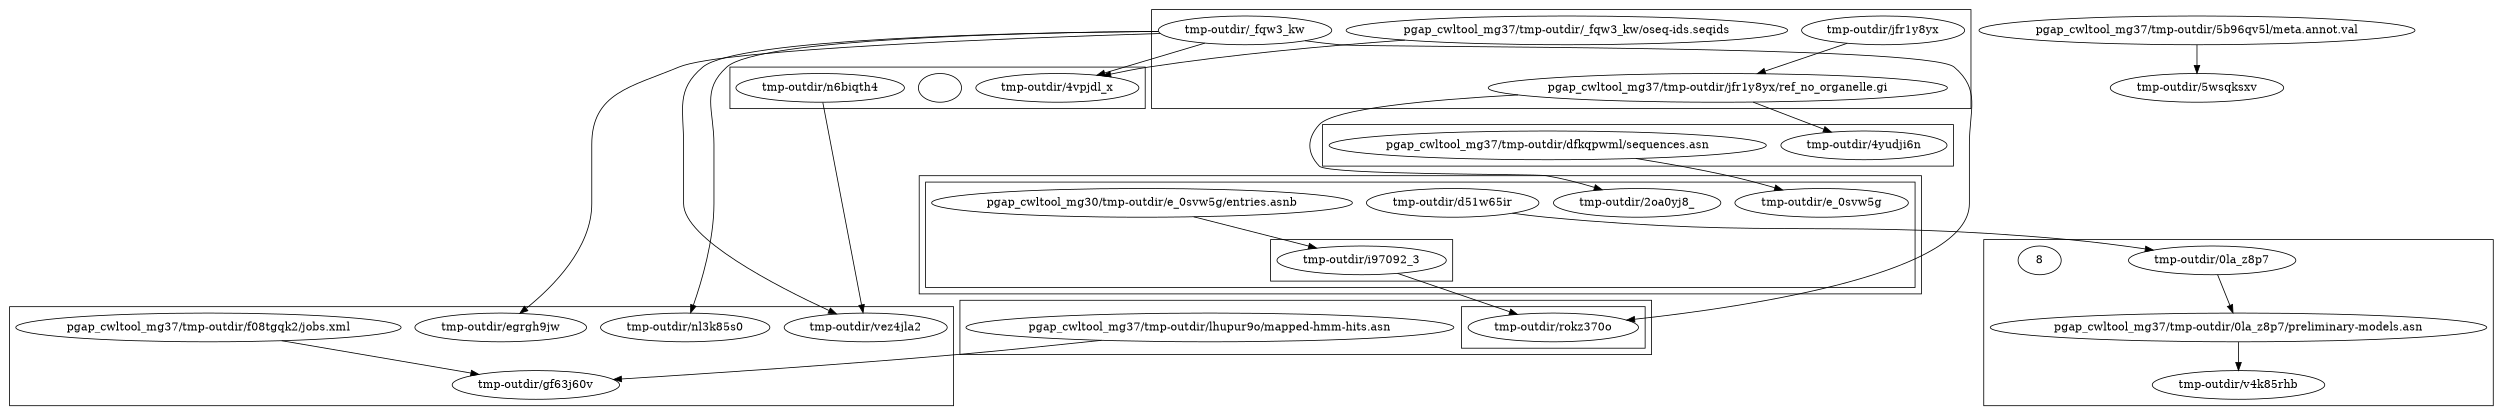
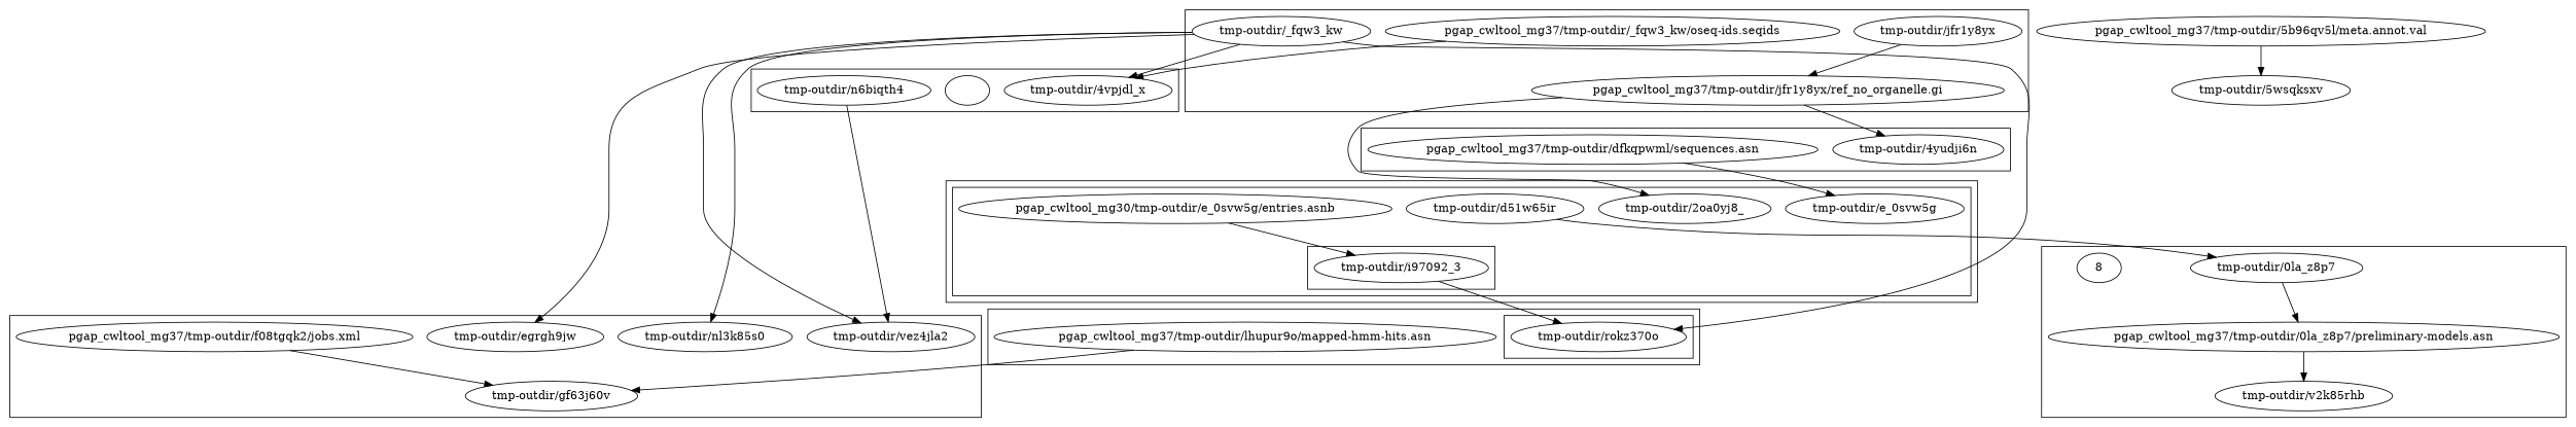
  digraph {
    "tmp-outdir/i97092_3"
    "tmp-outdir/2oa0yj8_"
    "tmp-outdir/e_0svw5g"
    n4 [label="pgap_cwltool_mg30/tmp-outdir/e_0svw5g/entries.asnb"]
    "tmp-outdir/d51w65ir"
    "tmp-outdir/4vpjdl_x"
    ""
    "tmp-outdir/n6biqth4"
    "tmp-outdir/_fqw3_kw"
    "pgap_cwltool_mg37/tmp-outdir/_fqw3_kw/oseq-ids.seqids"
    "tmp-outdir/jfr1y8yx"
    "pgap_cwltool_mg37/tmp-outdir/jfr1y8yx/ref_no_organelle.gi"
    "tmp-outdir/rokz370o"
    "pgap_cwltool_mg37/tmp-outdir/lhupur9o/mapped-hmm-hits.asn"
    "tmp-outdir/0la_z8p7"
    "pgap_cwltool_mg37/tmp-outdir/0la_z8p7/preliminary-models.asn"
    8
-   "tmp-outdir/v2k85rhb" [label="tmp-outdir/v4k85rhb"]
+   "tmp-outdir/v2k85rhb"
    "tmp-outdir/egrgh9jw"
    "tmp-outdir/vez4jla2"
    "tmp-outdir/nl3k85s0"
    "tmp-outdir/gf63j60v"
    "pgap_cwltool_mg37/tmp-outdir/f08tgqk2/jobs.xml"
    "tmp-outdir/4yudji6n"
    "pgap_cwltool_mg37/tmp-outdir/dfkqpwml/sequences.asn"
    "pgap_cwltool_mg37/tmp-outdir/5b96qv5l/meta.annot.val"
    "tmp-outdir/5wsqksxv"
    subgraph cluster_1 {
      subgraph cluster_2 {
        "tmp-outdir/2oa0yj8_"
        "tmp-outdir/e_0svw5g"
        n4
        "tmp-outdir/d51w65ir"
        subgraph cluster_3 {
          "tmp-outdir/i97092_3"
        }
      }
    }
    subgraph cluster_4 {
      "tmp-outdir/4vpjdl_x"
      ""
      "tmp-outdir/n6biqth4"
    }
    subgraph cluster_5 {
      "tmp-outdir/_fqw3_kw"
      "pgap_cwltool_mg37/tmp-outdir/_fqw3_kw/oseq-ids.seqids"
      "tmp-outdir/jfr1y8yx"
      "pgap_cwltool_mg37/tmp-outdir/jfr1y8yx/ref_no_organelle.gi"
    }
    subgraph cluster_6 {
      "pgap_cwltool_mg37/tmp-outdir/lhupur9o/mapped-hmm-hits.asn"
      subgraph cluster_7 {
        "tmp-outdir/rokz370o"
      }
    }
    subgraph cluster_8 {
      "tmp-outdir/0la_z8p7"
      "pgap_cwltool_mg37/tmp-outdir/0la_z8p7/preliminary-models.asn"
      8
      "tmp-outdir/v2k85rhb"
    }
    subgraph cluster_9 {
      "tmp-outdir/egrgh9jw"
      "tmp-outdir/vez4jla2"
      "tmp-outdir/nl3k85s0"
      "tmp-outdir/gf63j60v"
      "pgap_cwltool_mg37/tmp-outdir/f08tgqk2/jobs.xml"
    }
    subgraph cluster_10 {
      "tmp-outdir/4yudji6n"
      "pgap_cwltool_mg37/tmp-outdir/dfkqpwml/sequences.asn"
    }
    "tmp-outdir/i97092_3" -> "tmp-outdir/rokz370o"
    n4 -> "tmp-outdir/i97092_3"
    "tmp-outdir/d51w65ir" -> "tmp-outdir/0la_z8p7"
    "tmp-outdir/n6biqth4" -> "tmp-outdir/vez4jla2"
    "tmp-outdir/_fqw3_kw" -> "tmp-outdir/4vpjdl_x"
    "tmp-outdir/_fqw3_kw" -> "tmp-outdir/rokz370o"
    "tmp-outdir/_fqw3_kw" -> "tmp-outdir/egrgh9jw"
    "tmp-outdir/_fqw3_kw" -> "tmp-outdir/vez4jla2"
    "tmp-outdir/_fqw3_kw" -> "tmp-outdir/nl3k85s0"
    "pgap_cwltool_mg37/tmp-outdir/_fqw3_kw/oseq-ids.seqids" -> "tmp-outdir/4vpjdl_x"
    "tmp-outdir/jfr1y8yx" -> "pgap_cwltool_mg37/tmp-outdir/jfr1y8yx/ref_no_organelle.gi"
    "pgap_cwltool_mg37/tmp-outdir/jfr1y8yx/ref_no_organelle.gi" -> "tmp-outdir/2oa0yj8_"
    "pgap_cwltool_mg37/tmp-outdir/jfr1y8yx/ref_no_organelle.gi" -> "tmp-outdir/4yudji6n"
    "pgap_cwltool_mg37/tmp-outdir/lhupur9o/mapped-hmm-hits.asn" -> "tmp-outdir/gf63j60v"
    "tmp-outdir/0la_z8p7" -> "pgap_cwltool_mg37/tmp-outdir/0la_z8p7/preliminary-models.asn"
    "pgap_cwltool_mg37/tmp-outdir/0la_z8p7/preliminary-models.asn" -> "tmp-outdir/v2k85rhb"
    "pgap_cwltool_mg37/tmp-outdir/f08tgqk2/jobs.xml" -> "tmp-outdir/gf63j60v"
    "pgap_cwltool_mg37/tmp-outdir/dfkqpwml/sequences.asn" -> "tmp-outdir/e_0svw5g"
    "pgap_cwltool_mg37/tmp-outdir/5b96qv5l/meta.annot.val" -> "tmp-outdir/5wsqksxv"
  }
